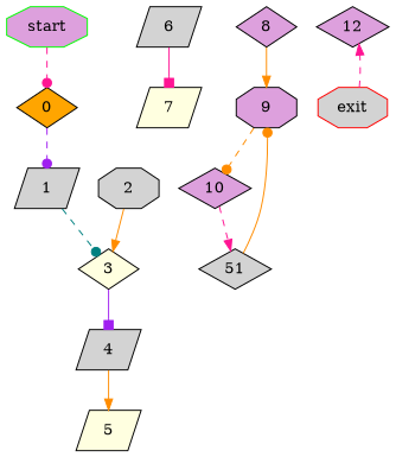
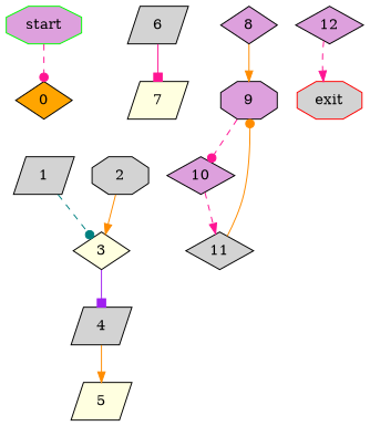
  digraph {
    node [fillcolor=lightgrey shape=diamond style=filled]
    edge [arrowhead=dot color=darkorange style=dashed]
    start [color=green fillcolor=plum shape=octagon]
    0 [fillcolor=orange]
    1 [shape=parallelogram]
    3 [fillcolor=lightyellow]
    2 [shape=octagon]
    4 [shape=parallelogram]
    5 [fillcolor=lightyellow shape=parallelogram]
    6 [shape=parallelogram]
    7 [fillcolor=lightyellow shape=parallelogram]
    8 [fillcolor=plum]
    9 [fillcolor=plum shape=octagon]
    10 [fillcolor=plum]
-   11 [label=51]
+   11
    12 [fillcolor=plum]
    exit [color=red shape=octagon]
    start -> 0 [color=deeppink]
-   0 -> 1 [color=purple]
    1 -> 3 [color=teal]
    3 -> 4 [arrowhead=box color=purple style=solid]
    2 -> 3 [arrowhead=normal style=solid]
    4 -> 5 [arrowhead=normal style=solid]
    6 -> 7 [arrowhead=box color=deeppink style=solid]
    8 -> 9 [arrowhead=normal style=solid]
-   9 -> 10
+   9 -> 10 [color=deeppink]
    10 -> 11 [arrowhead=normal color=deeppink]
    11 -> 9 [style=solid]
-   exit -> 12 [arrowhead=normal color=deeppink]
+   12 -> exit [arrowhead=normal color=deeppink]
  }
